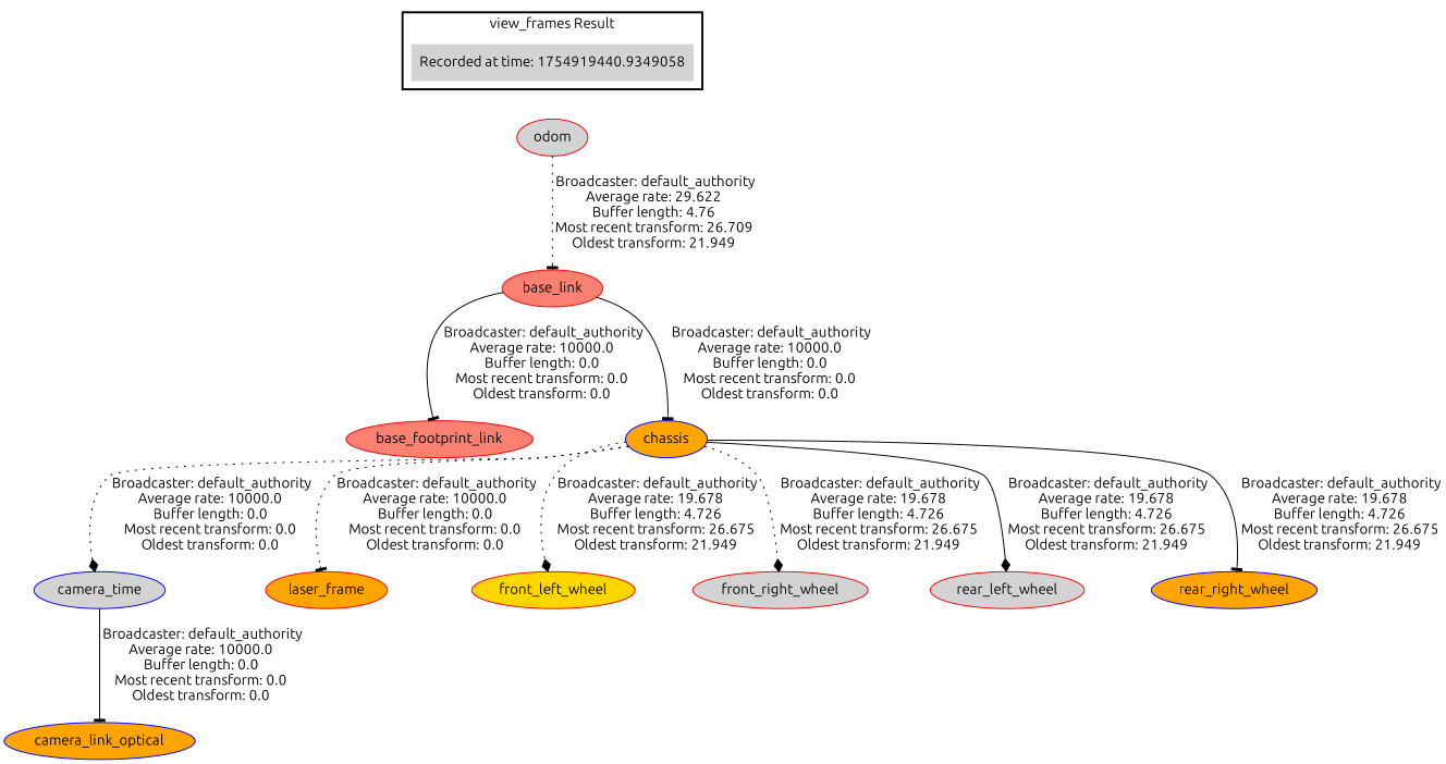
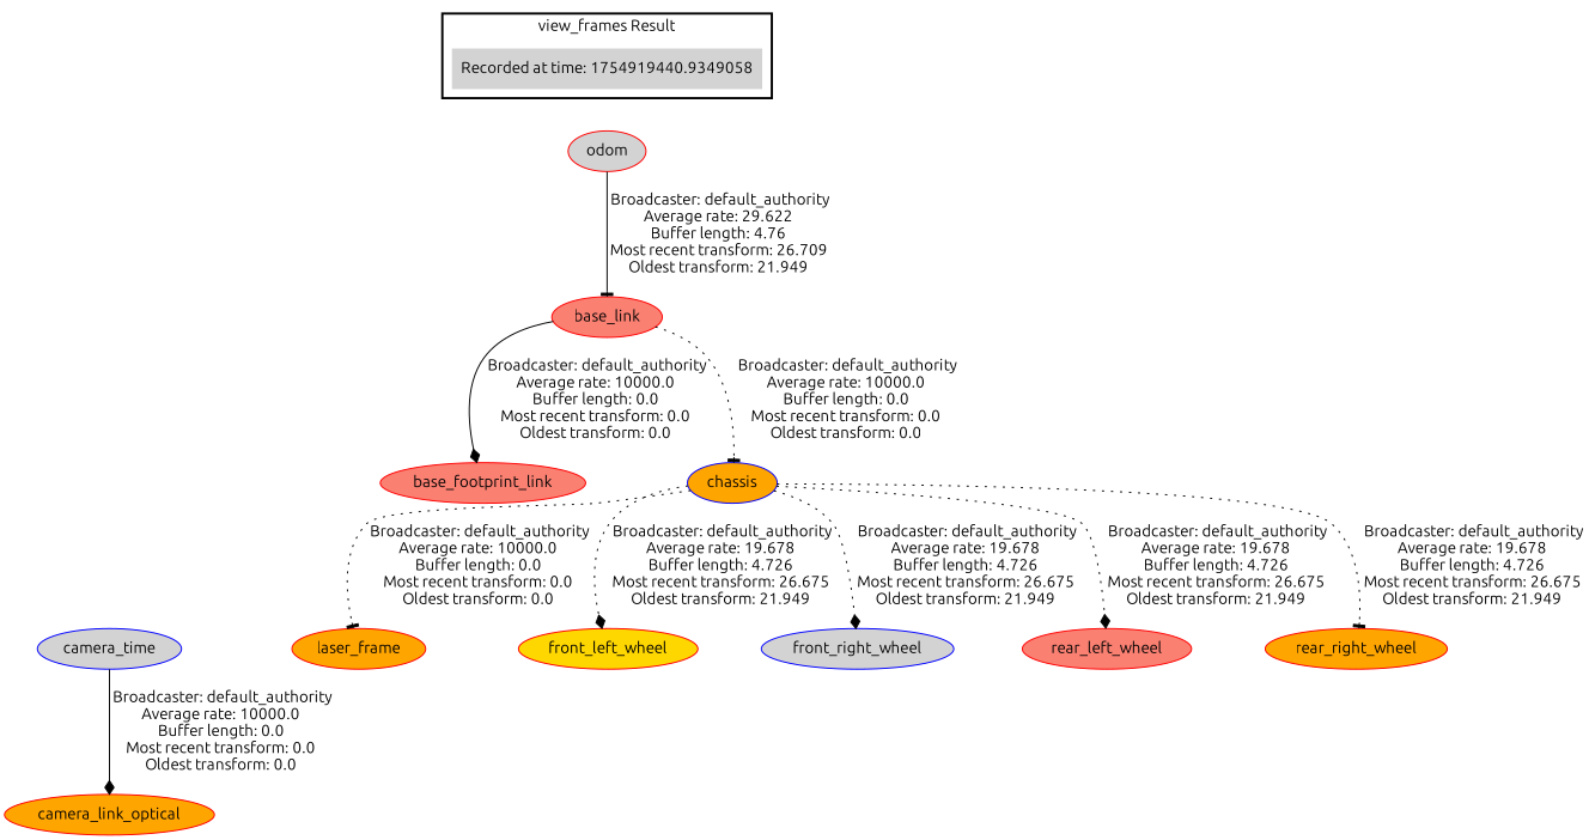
  digraph {
    fontname=Ubuntu
    node [color=red fillcolor=lightgrey fontname=Ubuntu style=filled]
    edge [fontname=Ubuntu style=dotted arrowhead=tee]
    "Recorded at time: 1754919440.9349058" [shape=plaintext]
    odom
    base_link [fillcolor=salmon]
    base_footprint_link [fillcolor=salmon]
    chassis [color=blue fillcolor=orange]
    n6 [color=blue label=camera_time]
    laser_frame [fillcolor=orange]
    front_left_wheel [fillcolor=gold]
-   front_right_wheel
-   rear_left_wheel
-   rear_right_wheel [color=blue fillcolor=orange]
-   camera_link_optical [color=blue fillcolor=orange]
+   front_right_wheel [color=blue]
+   rear_left_wheel [fillcolor=salmon]
+   rear_right_wheel [fillcolor=orange]
+   camera_link_optical [fillcolor=orange]
    subgraph cluster_1 {
      color=black
      label="view_frames Result"
      style=bold
      "Recorded at time: 1754919440.9349058"
    }
    "Recorded at time: 1754919440.9349058" -> odom [style=invis arrowhead=""]
-   odom -> base_link [label=" Broadcaster: default_authority\nAverage rate: 29.622\nBuffer length: 4.76\nMost recent transform: 26.709\nOldest transform: 21.949\n"]
-   base_link -> base_footprint_link [label=" Broadcaster: default_authority\nAverage rate: 10000.0\nBuffer length: 0.0\nMost recent transform: 0.0\nOldest transform: 0.0\n" style=solid]
-   base_link -> chassis [label=" Broadcaster: default_authority\nAverage rate: 10000.0\nBuffer length: 0.0\nMost recent transform: 0.0\nOldest transform: 0.0\n" style=solid]
-   chassis -> n6 [arrowhead=diamond label=" Broadcaster: default_authority\nAverage rate: 10000.0\nBuffer length: 0.0\nMost recent transform: 0.0\nOldest transform: 0.0\n"]
+   odom -> base_link [label=" Broadcaster: default_authority\nAverage rate: 29.622\nBuffer length: 4.76\nMost recent transform: 26.709\nOldest transform: 21.949\n" style=solid]
+   base_link -> base_footprint_link [arrowhead=diamond label=" Broadcaster: default_authority\nAverage rate: 10000.0\nBuffer length: 0.0\nMost recent transform: 0.0\nOldest transform: 0.0\n" style=solid]
+   base_link -> chassis [label=" Broadcaster: default_authority\nAverage rate: 10000.0\nBuffer length: 0.0\nMost recent transform: 0.0\nOldest transform: 0.0\n"]
    chassis -> laser_frame [label=" Broadcaster: default_authority\nAverage rate: 10000.0\nBuffer length: 0.0\nMost recent transform: 0.0\nOldest transform: 0.0\n"]
    chassis -> front_left_wheel [arrowhead=diamond label=" Broadcaster: default_authority\nAverage rate: 19.678\nBuffer length: 4.726\nMost recent transform: 26.675\nOldest transform: 21.949\n"]
    chassis -> front_right_wheel [arrowhead=diamond label=" Broadcaster: default_authority\nAverage rate: 19.678\nBuffer length: 4.726\nMost recent transform: 26.675\nOldest transform: 21.949\n"]
-   chassis -> rear_left_wheel [arrowhead=diamond label=" Broadcaster: default_authority\nAverage rate: 19.678\nBuffer length: 4.726\nMost recent transform: 26.675\nOldest transform: 21.949\n" style=solid]
-   chassis -> rear_right_wheel [label=" Broadcaster: default_authority\nAverage rate: 19.678\nBuffer length: 4.726\nMost recent transform: 26.675\nOldest transform: 21.949\n" style=solid]
-   n6 -> camera_link_optical [label=" Broadcaster: default_authority\nAverage rate: 10000.0\nBuffer length: 0.0\nMost recent transform: 0.0\nOldest transform: 0.0\n" style=solid]
+   chassis -> rear_left_wheel [arrowhead=diamond label=" Broadcaster: default_authority\nAverage rate: 19.678\nBuffer length: 4.726\nMost recent transform: 26.675\nOldest transform: 21.949\n"]
+   chassis -> rear_right_wheel [label=" Broadcaster: default_authority\nAverage rate: 19.678\nBuffer length: 4.726\nMost recent transform: 26.675\nOldest transform: 21.949\n"]
+   n6 -> camera_link_optical [arrowhead=diamond label=" Broadcaster: default_authority\nAverage rate: 10000.0\nBuffer length: 0.0\nMost recent transform: 0.0\nOldest transform: 0.0\n" style=solid]
  }
